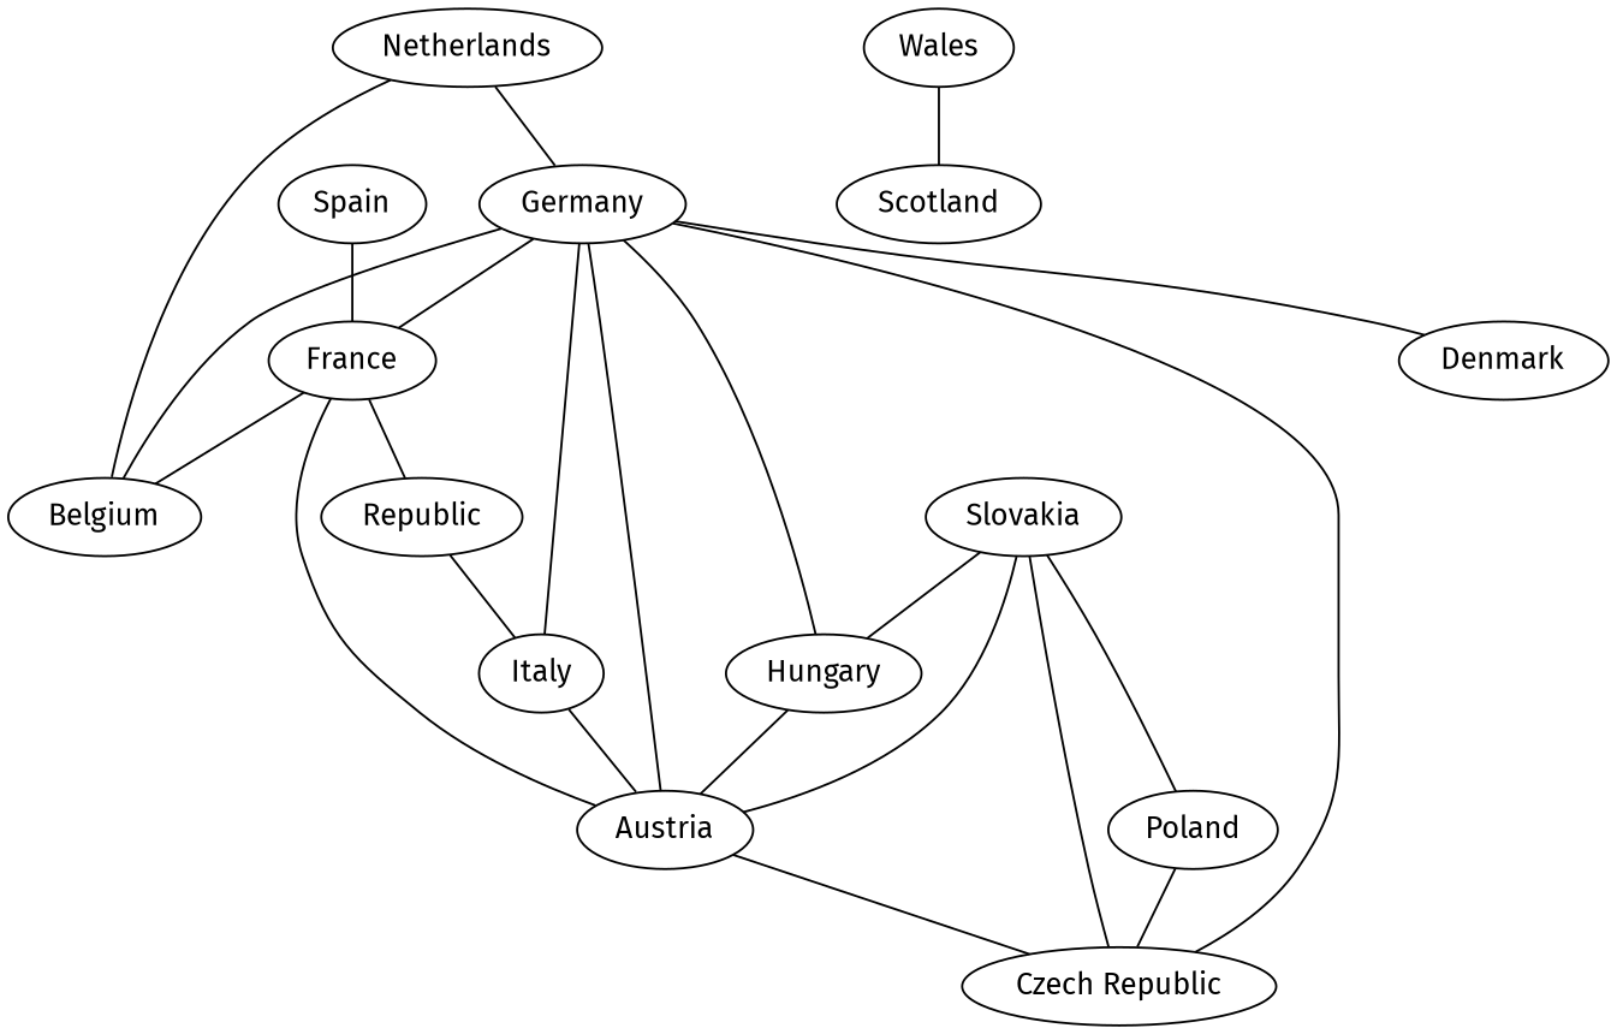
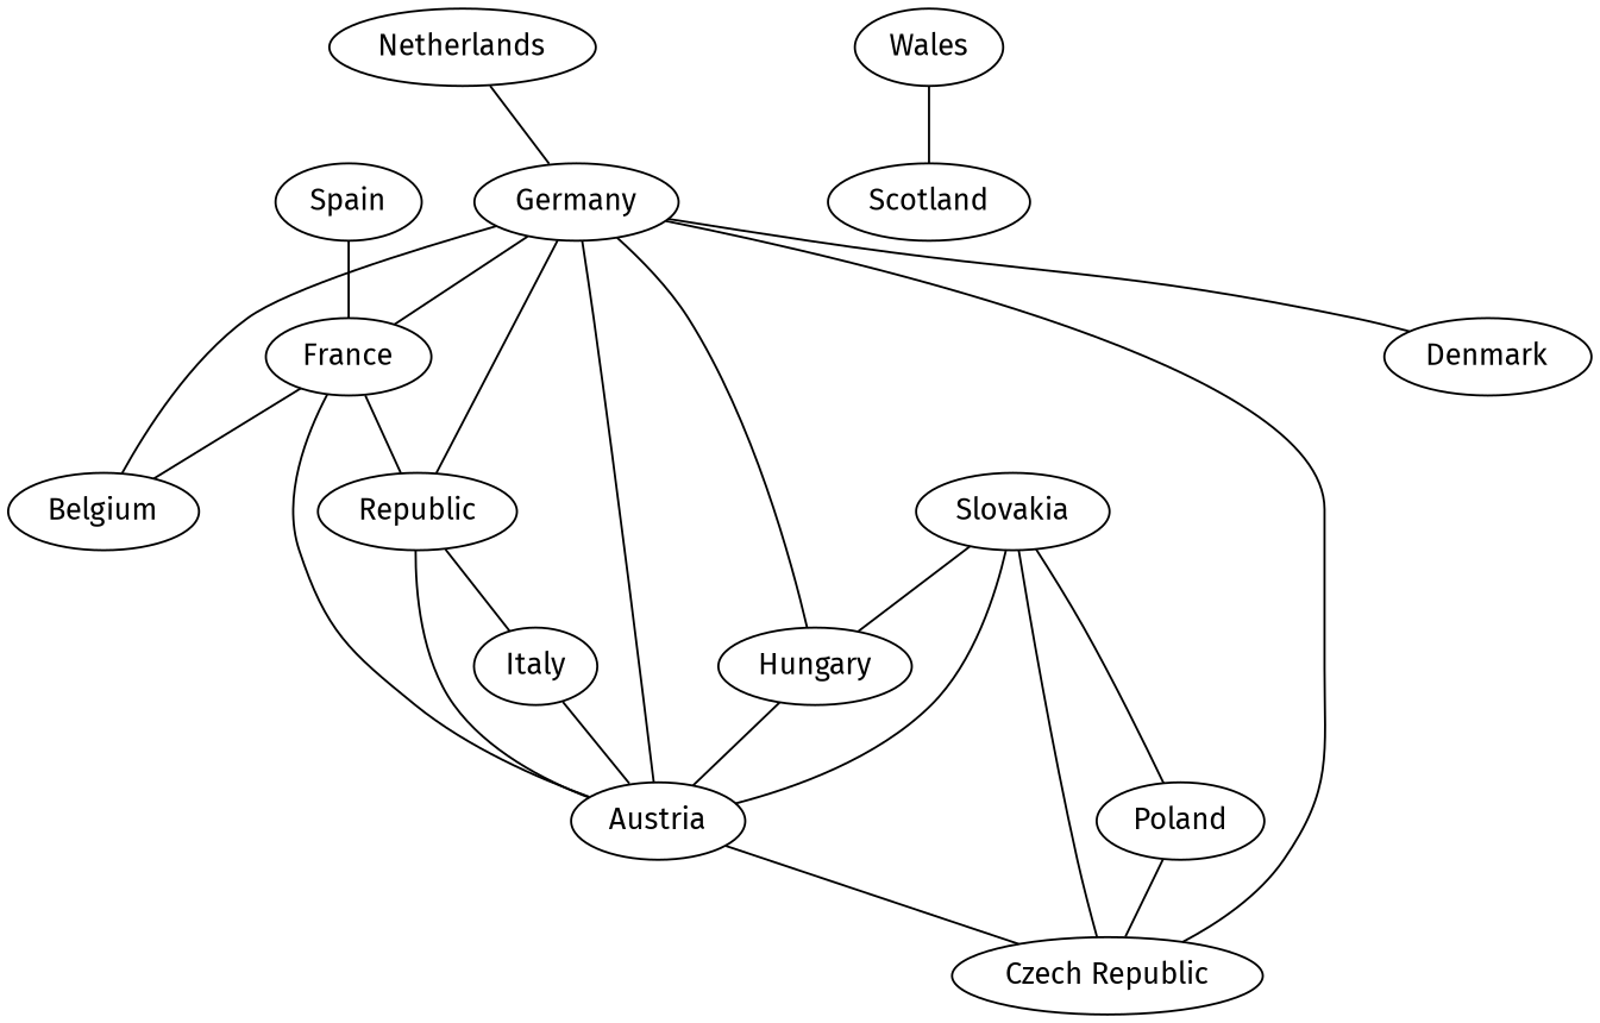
  graph {
    fontname="Fira Sans"
    node [fontname="Fira Sans"]
    edge [fontname="Fira Sans"]
    Netherlands
    Germany
    Belgium
    France
    n5 [label=Republic]
    Denmark
    Hungary
    Italy
    Austria
    "Czech Republic"
    Spain
    Wales
    Scotland
    Poland
    Slovakia
    Netherlands -- Germany
-   Netherlands -- Belgium
    Germany -- France
-   Germany -- Italy
+   Germany -- n5
    Germany -- Denmark
    Germany -- Hungary
    Belgium -- Germany
    France -- Belgium
    France -- n5
    France -- Austria
    n5 -- Italy
+   n5 -- Austria
    Hungary -- Austria
    Italy -- Austria
    Austria -- Germany
    Austria -- "Czech Republic"
    "Czech Republic" -- Germany
    Spain -- France
    Wales -- Scotland
    Poland -- "Czech Republic"
    Slovakia -- Hungary
    Slovakia -- Austria
    Slovakia -- "Czech Republic"
    Slovakia -- Poland
  }
